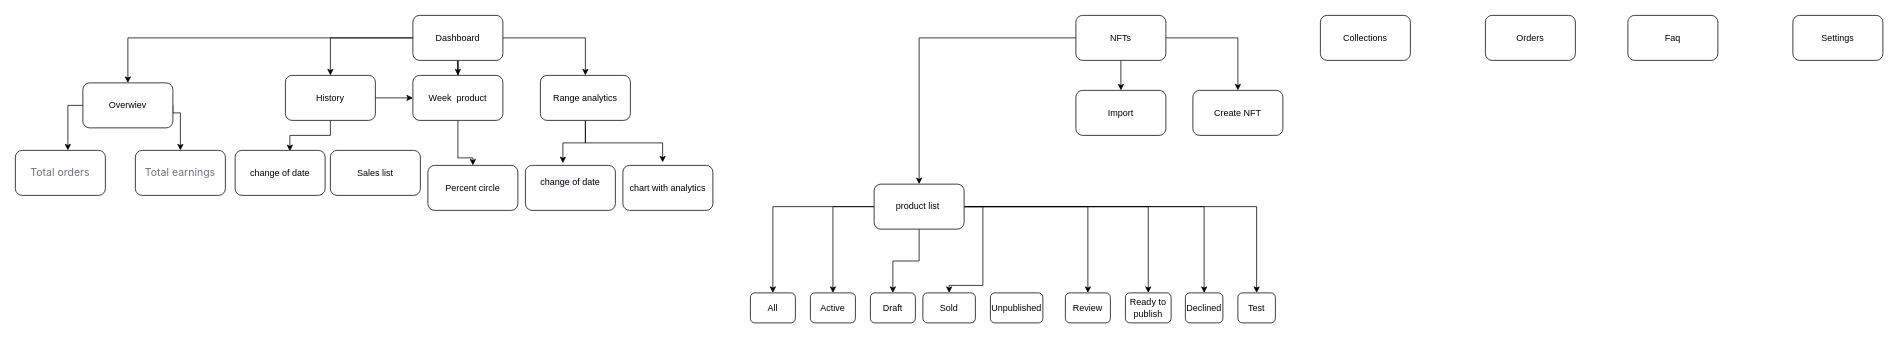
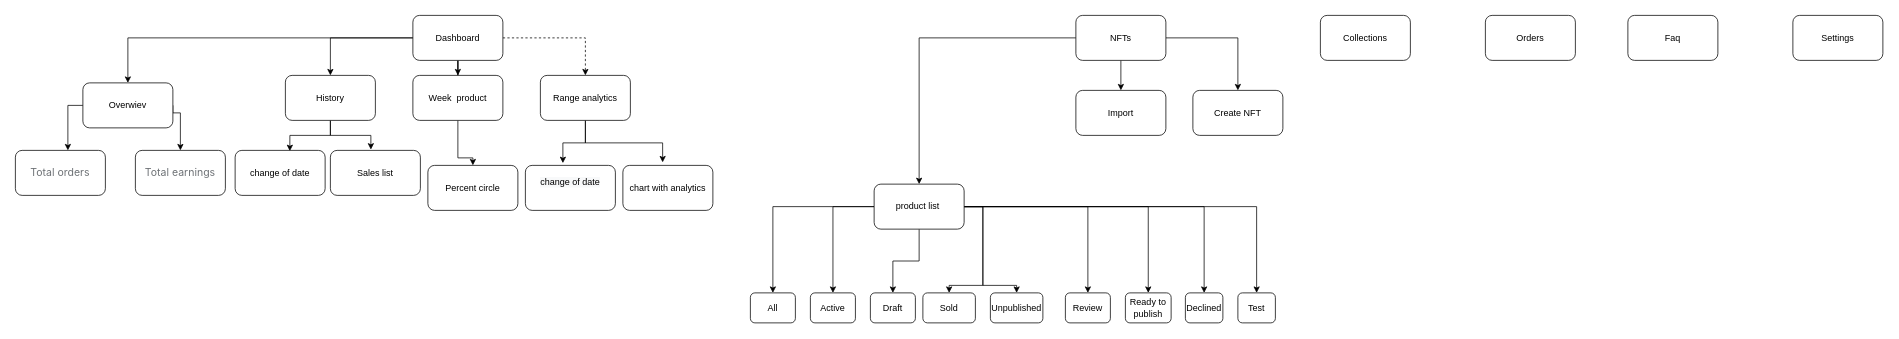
  <mxCell id="0" />
  <mxCell id="1" parent="0" />
  <mxCell id="2" value="" style="edgeStyle=orthogonalEdgeStyle;rounded=0;orthogonalLoop=1;jettySize=auto;html=1;fontSize=43;" edge="1" parent="1" source="6" target="17"><mxGeometry relative="1" as="geometry" /></mxCell>
  <mxCell id="3" value="" style="edgeStyle=orthogonalEdgeStyle;rounded=0;orthogonalLoop=1;jettySize=auto;html=1;fontSize=43;" edge="1" parent="1" source="6" target="20"><mxGeometry relative="1" as="geometry" /></mxCell>
  <mxCell id="4" value="" style="edgeStyle=orthogonalEdgeStyle;rounded=0;orthogonalLoop=1;jettySize=auto;html=1;fontSize=43;" edge="1" parent="1" source="6" target="22"><mxGeometry relative="1" as="geometry" /></mxCell>
- <mxCell id="5" value="" style="edgeStyle=orthogonalEdgeStyle;rounded=0;orthogonalLoop=1;jettySize=auto;html=1;fontSize=43;" edge="1" parent="1" source="6" target="25"><mxGeometry relative="1" as="geometry" /></mxCell>
+ <mxCell id="5" value="" style="edgeStyle=orthogonalEdgeStyle;rounded=0;orthogonalLoop=1;jettySize=auto;html=1;fontSize=43;dashed=1;" edge="1" parent="1" source="6" target="25"><mxGeometry relative="1" as="geometry" /></mxCell>
  <mxCell id="6" value="Dashboard" style="rounded=1;whiteSpace=wrap;html=1;" vertex="1" parent="1"><mxGeometry x="550" y="20" width="120" height="60" as="geometry" /></mxCell>
  <mxCell id="7" value="" style="edgeStyle=orthogonalEdgeStyle;rounded=0;orthogonalLoop=1;jettySize=auto;html=1;fontSize=43;" edge="1" parent="1" source="10" target="42"><mxGeometry relative="1" as="geometry" /></mxCell>
  <mxCell id="8" value="" style="edgeStyle=orthogonalEdgeStyle;rounded=0;orthogonalLoop=1;jettySize=auto;html=1;fontSize=43;" edge="1" parent="1" source="10" target="43"><mxGeometry relative="1" as="geometry" /></mxCell>
  <mxCell id="9" value="" style="edgeStyle=orthogonalEdgeStyle;rounded=0;orthogonalLoop=1;jettySize=auto;html=1;fontSize=43;" edge="1" parent="1" source="10" target="44"><mxGeometry relative="1" as="geometry" /></mxCell>
  <mxCell id="10" value="NFTs" style="whiteSpace=wrap;html=1;rounded=1;" vertex="1" parent="1"><mxGeometry x="1434" y="20" width="120" height="60" as="geometry" /></mxCell>
  <mxCell id="11" value="Collections" style="whiteSpace=wrap;html=1;rounded=1;" vertex="1" parent="1"><mxGeometry x="1760" y="20" width="120" height="60" as="geometry" /></mxCell>
  <mxCell id="12" value="Orders" style="whiteSpace=wrap;html=1;rounded=1;" vertex="1" parent="1"><mxGeometry x="1980" y="20" width="120" height="60" as="geometry" /></mxCell>
  <mxCell id="13" value="Faq" style="whiteSpace=wrap;html=1;rounded=1;" vertex="1" parent="1"><mxGeometry x="2170" y="20" width="120" height="60" as="geometry" /></mxCell>
  <mxCell id="14" value="Settings" style="whiteSpace=wrap;html=1;rounded=1;" vertex="1" parent="1"><mxGeometry x="2390" y="20" width="120" height="60" as="geometry" /></mxCell>
  <mxCell id="15" value="" style="edgeStyle=orthogonalEdgeStyle;rounded=0;orthogonalLoop=1;jettySize=auto;html=1;fontSize=43;" edge="1" parent="1" source="17"><mxGeometry relative="1" as="geometry"><mxPoint x="90" y="200" as="targetPoint" /></mxGeometry></mxCell>
  <mxCell id="16" value="" style="edgeStyle=orthogonalEdgeStyle;rounded=0;orthogonalLoop=1;jettySize=auto;html=1;fontSize=43;exitX=1;exitY=0.5;exitDx=0;exitDy=0;" edge="1" parent="1" source="17" target="27"><mxGeometry relative="1" as="geometry"><mxPoint x="240" y="140" as="sourcePoint" /><Array as="points"><mxPoint x="230" y="150" /><mxPoint x="240" y="150" /></Array></mxGeometry></mxCell>
  <mxCell id="17" value="Overwiev" style="whiteSpace=wrap;html=1;rounded=1;" vertex="1" parent="1"><mxGeometry x="110" y="110" width="120" height="60" as="geometry" /></mxCell>
  <mxCell id="18" value="" style="edgeStyle=orthogonalEdgeStyle;rounded=0;orthogonalLoop=1;jettySize=auto;html=1;fontSize=43;entryX=0.608;entryY=0.017;entryDx=0;entryDy=0;entryPerimeter=0;" edge="1" parent="1" source="20" target="28"><mxGeometry relative="1" as="geometry"><mxPoint x="430" y="210" as="targetPoint" /></mxGeometry></mxCell>
- <mxCell id="19" value="" style="edgeStyle=orthogonalEdgeStyle;rounded=0;orthogonalLoop=1;jettySize=auto;html=1;fontSize=43;" edge="1" parent="1" source="20" target="22"><mxGeometry relative="1" as="geometry"><mxPoint x="610" y="210" as="targetPoint" /></mxGeometry></mxCell>
+ <mxCell id="19" value="" style="edgeStyle=orthogonalEdgeStyle;rounded=0;orthogonalLoop=1;jettySize=auto;html=1;fontSize=43;entryX=0.45;entryY=-0.017;entryDx=0;entryDy=0;entryPerimeter=0;" edge="1" parent="1" source="20" target="29"><mxGeometry relative="1" as="geometry"><mxPoint x="610" y="210" as="targetPoint" /></mxGeometry></mxCell>
  <mxCell id="20" value="History" style="whiteSpace=wrap;html=1;rounded=1;" vertex="1" parent="1"><mxGeometry x="380" y="100" width="120" height="60" as="geometry" /></mxCell>
  <mxCell id="21" value="" style="edgeStyle=orthogonalEdgeStyle;rounded=0;orthogonalLoop=1;jettySize=auto;html=1;fontSize=43;entryX=0.5;entryY=0;entryDx=0;entryDy=0;" edge="1" parent="1" source="22" target="30"><mxGeometry relative="1" as="geometry"><mxPoint x="610" y="220" as="targetPoint" /><Array as="points"><mxPoint x="610" y="210" /><mxPoint x="630" y="210" /></Array></mxGeometry></mxCell>
  <mxCell id="22" value="Week&amp;nbsp; product" style="whiteSpace=wrap;html=1;rounded=1;" vertex="1" parent="1"><mxGeometry x="550" y="100" width="120" height="60" as="geometry" /></mxCell>
  <mxCell id="23" value="" style="edgeStyle=orthogonalEdgeStyle;rounded=0;orthogonalLoop=1;jettySize=auto;html=1;fontSize=43;entryX=0.417;entryY=-0.05;entryDx=0;entryDy=0;entryPerimeter=0;" edge="1" parent="1" source="25" target="31"><mxGeometry relative="1" as="geometry"><mxPoint x="730" y="200" as="targetPoint" /></mxGeometry></mxCell>
  <mxCell id="24" value="" style="edgeStyle=orthogonalEdgeStyle;rounded=0;orthogonalLoop=1;jettySize=auto;html=1;fontSize=43;entryX=0.442;entryY=-0.067;entryDx=0;entryDy=0;entryPerimeter=0;" edge="1" parent="1" source="25" target="32"><mxGeometry relative="1" as="geometry"><mxPoint x="860" y="200" as="targetPoint" /></mxGeometry></mxCell>
  <mxCell id="25" value="Range analytics" style="whiteSpace=wrap;html=1;rounded=1;" vertex="1" parent="1"><mxGeometry x="720" y="100" width="120" height="60" as="geometry" /></mxCell>
  <mxCell id="26" value="&lt;span style=&quot;color: rgb(109, 113, 117); font-family: -apple-system, BlinkMacSystemFont, &amp;quot;San Francisco&amp;quot;, &amp;quot;Segoe UI&amp;quot;, Roboto, &amp;quot;Helvetica Neue&amp;quot;, sans-serif; font-size: 14px; text-align: start; background-color: rgb(255, 255, 255);&quot;&gt;Total orders&lt;/span&gt;" style="whiteSpace=wrap;html=1;rounded=1;" vertex="1" parent="1"><mxGeometry x="20" y="200" width="120" height="60" as="geometry" /></mxCell>
  <mxCell id="27" value="&lt;span style=&quot;color: rgb(109, 113, 117); font-family: -apple-system, BlinkMacSystemFont, &amp;quot;San Francisco&amp;quot;, &amp;quot;Segoe UI&amp;quot;, Roboto, &amp;quot;Helvetica Neue&amp;quot;, sans-serif; font-size: 14px; text-align: start; background-color: rgb(255, 255, 255);&quot;&gt;Total earnings&lt;/span&gt;" style="whiteSpace=wrap;html=1;rounded=1;" vertex="1" parent="1"><mxGeometry x="180" y="200" width="120" height="60" as="geometry" /></mxCell>
  <mxCell id="28" value="change of date" style="whiteSpace=wrap;html=1;rounded=1;" vertex="1" parent="1"><mxGeometry x="313" y="200" width="120" height="60" as="geometry" /></mxCell>
  <mxCell id="29" value="Sales list" style="whiteSpace=wrap;html=1;rounded=1;" vertex="1" parent="1"><mxGeometry x="440" y="200" width="120" height="60" as="geometry" /></mxCell>
  <mxCell id="30" value="Percent circle" style="whiteSpace=wrap;html=1;rounded=1;" vertex="1" parent="1"><mxGeometry x="570" y="220" width="120" height="60" as="geometry" /></mxCell>
  <mxCell id="31" value="&#10;&lt;span style=&quot;color: rgb(0, 0, 0); font-family: Helvetica; font-size: 12px; font-style: normal; font-variant-ligatures: normal; font-variant-caps: normal; font-weight: 400; letter-spacing: normal; orphans: 2; text-align: center; text-indent: 0px; text-transform: none; widows: 2; word-spacing: 0px; -webkit-text-stroke-width: 0px; background-color: rgb(248, 249, 250); text-decoration-thickness: initial; text-decoration-style: initial; text-decoration-color: initial; float: none; display: inline !important;&quot;&gt;change of date&lt;/span&gt;&#10;&#10;" style="whiteSpace=wrap;html=1;rounded=1;" vertex="1" parent="1"><mxGeometry x="700" y="220" width="120" height="60" as="geometry" /></mxCell>
  <mxCell id="32" value="chart with analytics" style="whiteSpace=wrap;html=1;rounded=1;" vertex="1" parent="1"><mxGeometry x="830" y="220" width="120" height="60" as="geometry" /></mxCell>
  <mxCell id="33" value="" style="edgeStyle=orthogonalEdgeStyle;rounded=0;orthogonalLoop=1;jettySize=auto;html=1;fontSize=43;" edge="1" parent="1" source="42" target="45"><mxGeometry relative="1" as="geometry" /></mxCell>
  <mxCell id="34" value="" style="edgeStyle=orthogonalEdgeStyle;rounded=0;orthogonalLoop=1;jettySize=auto;html=1;fontSize=43;" edge="1" parent="1" source="42" target="46"><mxGeometry relative="1" as="geometry" /></mxCell>
  <mxCell id="35" value="" style="edgeStyle=orthogonalEdgeStyle;rounded=0;orthogonalLoop=1;jettySize=auto;html=1;fontSize=43;" edge="1" parent="1" source="42" target="47"><mxGeometry relative="1" as="geometry"><Array as="points"><mxPoint x="1310" y="380" /><mxPoint x="1265" y="380" /></Array></mxGeometry></mxCell>
+ <mxCell id="36" value="" style="edgeStyle=orthogonalEdgeStyle;rounded=0;orthogonalLoop=1;jettySize=auto;html=1;fontSize=43;" edge="1" parent="1" source="42" target="48"><mxGeometry relative="1" as="geometry"><Array as="points"><mxPoint x="1310" y="380" /><mxPoint x="1355" y="380" /></Array></mxGeometry></mxCell>
  <mxCell id="37" value="" style="edgeStyle=orthogonalEdgeStyle;rounded=0;orthogonalLoop=1;jettySize=auto;html=1;fontSize=43;" edge="1" parent="1" source="42" target="49"><mxGeometry relative="1" as="geometry" /></mxCell>
  <mxCell id="38" value="" style="edgeStyle=orthogonalEdgeStyle;rounded=0;orthogonalLoop=1;jettySize=auto;html=1;fontSize=43;" edge="1" parent="1" source="42" target="50"><mxGeometry relative="1" as="geometry" /></mxCell>
  <mxCell id="39" value="" style="edgeStyle=orthogonalEdgeStyle;rounded=0;orthogonalLoop=1;jettySize=auto;html=1;fontSize=43;" edge="1" parent="1" source="42" target="51"><mxGeometry relative="1" as="geometry" /></mxCell>
  <mxCell id="40" value="" style="edgeStyle=orthogonalEdgeStyle;rounded=0;orthogonalLoop=1;jettySize=auto;html=1;fontSize=43;" edge="1" parent="1" source="42" target="52"><mxGeometry relative="1" as="geometry" /></mxCell>
  <mxCell id="41" value="" style="edgeStyle=orthogonalEdgeStyle;rounded=0;orthogonalLoop=1;jettySize=auto;html=1;fontSize=43;" edge="1" parent="1" source="42" target="53"><mxGeometry relative="1" as="geometry" /></mxCell>
  <mxCell id="42" value="product list&amp;nbsp;" style="whiteSpace=wrap;html=1;rounded=1;" vertex="1" parent="1"><mxGeometry x="1165" y="245" width="120" height="60" as="geometry" /></mxCell>
  <mxCell id="43" value="Import" style="whiteSpace=wrap;html=1;rounded=1;" vertex="1" parent="1"><mxGeometry x="1434" y="120" width="120" height="60" as="geometry" /></mxCell>
  <mxCell id="44" value="Create NFT" style="whiteSpace=wrap;html=1;rounded=1;" vertex="1" parent="1"><mxGeometry x="1590" y="120" width="120" height="60" as="geometry" /></mxCell>
  <mxCell id="45" value="Active" style="whiteSpace=wrap;html=1;rounded=1;" vertex="1" parent="1"><mxGeometry x="1080" y="390" width="60.06" height="40" as="geometry" /></mxCell>
  <mxCell id="46" value="Draft" style="whiteSpace=wrap;html=1;rounded=1;" vertex="1" parent="1"><mxGeometry x="1160" y="390" width="60" height="40" as="geometry" /></mxCell>
  <mxCell id="47" value="Sold" style="whiteSpace=wrap;html=1;rounded=1;" vertex="1" parent="1"><mxGeometry x="1230" y="390" width="70" height="40" as="geometry" /></mxCell>
  <mxCell id="48" value="Unpublished" style="whiteSpace=wrap;html=1;rounded=1;" vertex="1" parent="1"><mxGeometry x="1320" y="390" width="70" height="40" as="geometry" /></mxCell>
  <mxCell id="49" value="Review" style="whiteSpace=wrap;html=1;rounded=1;" vertex="1" parent="1"><mxGeometry x="1420" y="390" width="60" height="40" as="geometry" /></mxCell>
  <mxCell id="50" value="All" style="whiteSpace=wrap;html=1;rounded=1;" vertex="1" parent="1"><mxGeometry x="1000" y="390" width="60" height="40" as="geometry" /></mxCell>
  <mxCell id="51" value="Ready to publish" style="whiteSpace=wrap;html=1;rounded=1;" vertex="1" parent="1"><mxGeometry x="1500" y="390" width="61" height="40" as="geometry" /></mxCell>
  <mxCell id="52" value="Declined" style="whiteSpace=wrap;html=1;rounded=1;" vertex="1" parent="1"><mxGeometry x="1580" y="390" width="50" height="40" as="geometry" /></mxCell>
  <mxCell id="53" value="Test" style="whiteSpace=wrap;html=1;rounded=1;" vertex="1" parent="1"><mxGeometry x="1650" y="390" width="50" height="40" as="geometry" /></mxCell>
